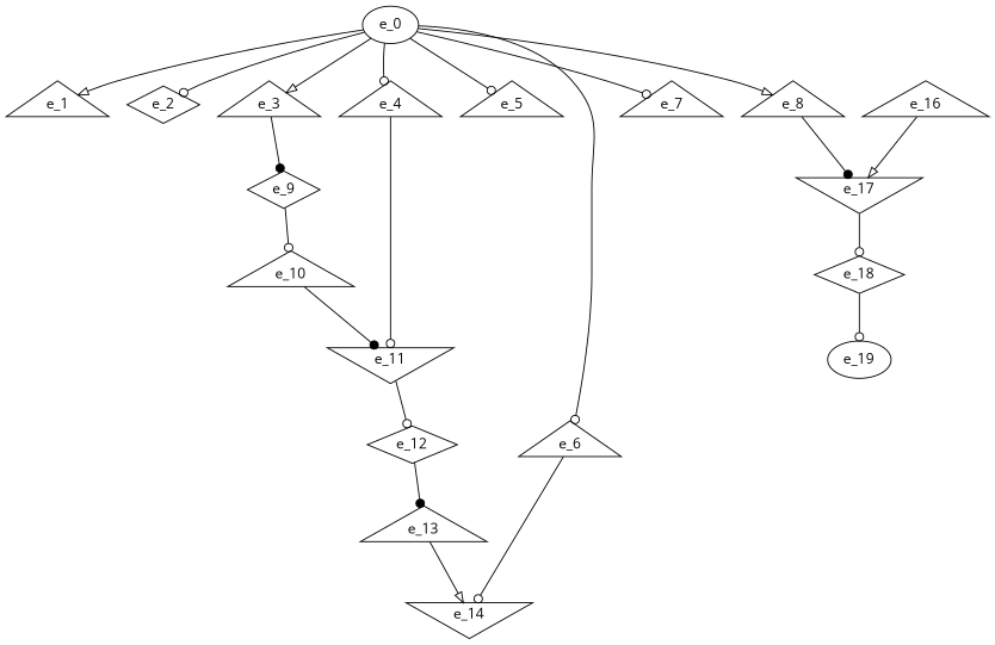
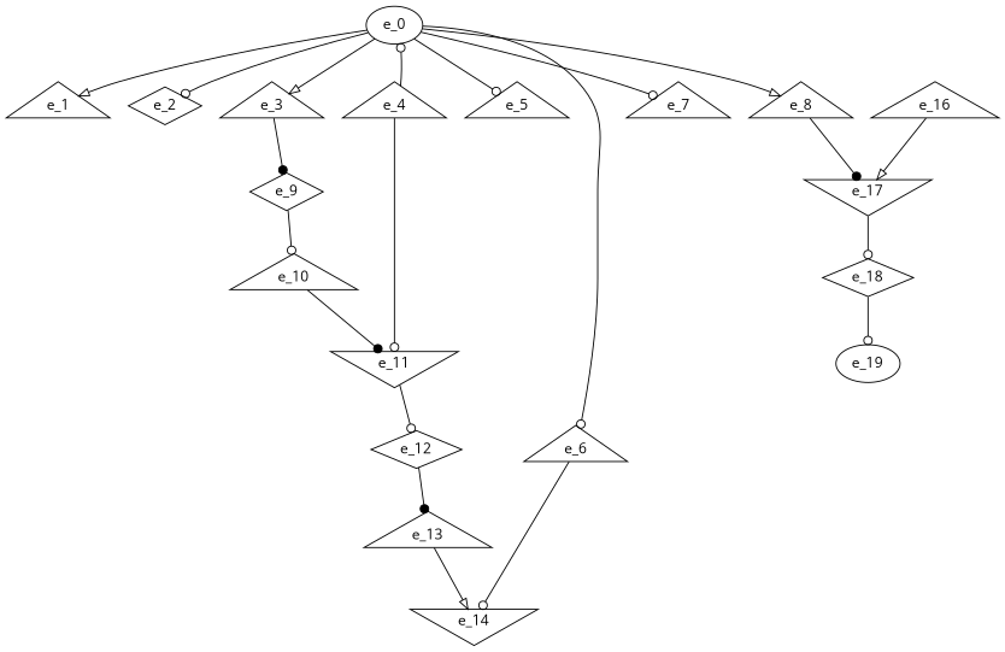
  digraph {
    fontname="Open Sans"
    node [fontname="Open Sans" shape=triangle]
    edge [arrowhead=odot fontname="Open Sans"]
    e_0 [shape=""]
    e_1
    e_2 [shape=diamond]
    e_3
    e_4
    e_5
    e_6
    e_7
    e_8
    e_9 [shape=diamond]
    e_11 [shape=invtriangle]
    e_14 [shape=invtriangle]
    e_17 [shape=invtriangle]
    e_10
    e_12 [shape=diamond]
    e_18 [shape=diamond]
    e_13
    e_16
    e_19 [shape=""]
    e_0 -> e_1 [arrowhead=onormal]
    e_0 -> e_2
    e_0 -> e_3 [arrowhead=onormal]
-   e_0 -> e_4
+   e_4 -> e_0
    e_0 -> e_5
    e_0 -> e_6
    e_0 -> e_7
    e_0 -> e_8 [arrowhead=onormal]
    e_3 -> e_9 [arrowhead=dot]
    e_4 -> e_11
    e_6 -> e_14
    e_8 -> e_17 [arrowhead=dot]
    e_9 -> e_10
    e_11 -> e_12
    e_17 -> e_18
    e_10 -> e_11 [arrowhead=dot]
    e_12 -> e_13 [arrowhead=dot]
    e_18 -> e_19
    e_13 -> e_14 [arrowhead=onormal]
    e_16 -> e_17 [arrowhead=onormal]
  }
